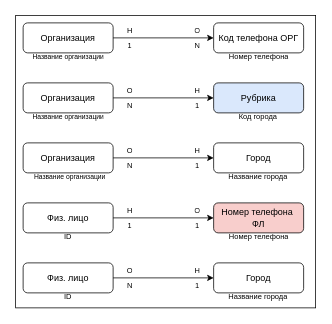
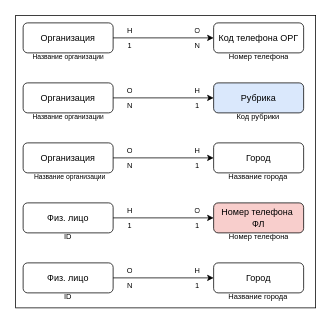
  <mxCell id="0" />
  <mxCell id="1" parent="0" />
  <mxCell id="2" value="" style="rounded=0;whiteSpace=wrap;html=1;" vertex="1" parent="1"><mxGeometry x="20" y="20" width="400" height="390" as="geometry" /></mxCell>
  <mxCell id="3" value="Организация" style="rounded=1;whiteSpace=wrap;html=1;fontSize=12;glass=0;strokeWidth=1;shadow=0;" parent="1" vertex="1"><mxGeometry x="30" y="30" width="120" height="40" as="geometry" /></mxCell>
  <mxCell id="4" value="Организация" style="rounded=1;whiteSpace=wrap;html=1;fontSize=12;glass=0;strokeWidth=1;shadow=0;" vertex="1" parent="1"><mxGeometry x="30" y="110" width="120" height="40" as="geometry" /></mxCell>
  <mxCell id="5" value="Организация" style="rounded=1;whiteSpace=wrap;html=1;fontSize=12;glass=0;strokeWidth=1;shadow=0;" vertex="1" parent="1"><mxGeometry x="30" y="190" width="120" height="40" as="geometry" /></mxCell>
  <mxCell id="6" value="Физ. лицо" style="rounded=1;whiteSpace=wrap;html=1;fontSize=12;glass=0;strokeWidth=1;shadow=0;" vertex="1" parent="1"><mxGeometry x="30" y="350" width="120" height="40" as="geometry" /></mxCell>
  <mxCell id="7" value="Физ. лицо" style="rounded=1;whiteSpace=wrap;html=1;fontSize=12;glass=0;strokeWidth=1;shadow=0;" vertex="1" parent="1"><mxGeometry x="30" y="270" width="120" height="40" as="geometry" /></mxCell>
  <mxCell id="8" value="Код телефона ОРГ" style="rounded=1;whiteSpace=wrap;html=1;fontSize=12;glass=0;strokeWidth=1;shadow=0;" vertex="1" parent="1"><mxGeometry x="284" y="30" width="120" height="40" as="geometry" /></mxCell>
  <mxCell id="9" value="Рубрика" style="rounded=1;whiteSpace=wrap;html=1;fontSize=12;glass=0;strokeWidth=1;shadow=0;fillColor=#dae8fc;" vertex="1" parent="1"><mxGeometry x="284" y="110" width="120" height="40" as="geometry" /></mxCell>
  <mxCell id="10" value="Город" style="rounded=1;whiteSpace=wrap;html=1;fontSize=12;glass=0;strokeWidth=1;shadow=0;" vertex="1" parent="1"><mxGeometry x="284" y="190" width="120" height="40" as="geometry" /></mxCell>
  <mxCell id="11" value="Номер телефона&amp;nbsp;&lt;div&gt;ФЛ&lt;/div&gt;" style="rounded=1;whiteSpace=wrap;html=1;fontSize=12;glass=0;strokeWidth=1;shadow=0;fillColor=#f8cecc;" vertex="1" parent="1"><mxGeometry x="284" y="270" width="120" height="40" as="geometry" /></mxCell>
  <mxCell id="12" value="Город" style="rounded=1;whiteSpace=wrap;html=1;fontSize=12;glass=0;strokeWidth=1;shadow=0;" vertex="1" parent="1"><mxGeometry x="284" y="350" width="120" height="40" as="geometry" /></mxCell>
  <mxCell id="13" value="" style="endArrow=classic;html=1;rounded=0;exitX=1;exitY=0.5;exitDx=0;exitDy=0;entryX=0;entryY=0.5;entryDx=0;entryDy=0;" edge="1" parent="1" source="3" target="8"><mxGeometry width="50" height="50" relative="1" as="geometry"><mxPoint x="170" y="240" as="sourcePoint" /><mxPoint x="220" y="190" as="targetPoint" /></mxGeometry></mxCell>
  <mxCell id="14" value="" style="endArrow=classic;html=1;rounded=0;exitX=1;exitY=0.5;exitDx=0;exitDy=0;entryX=0;entryY=0.5;entryDx=0;entryDy=0;" edge="1" parent="1" source="4" target="9"><mxGeometry width="50" height="50" relative="1" as="geometry"><mxPoint x="160" y="60" as="sourcePoint" /><mxPoint x="294" y="60" as="targetPoint" /></mxGeometry></mxCell>
  <mxCell id="15" value="" style="endArrow=classic;html=1;rounded=1;exitX=1;exitY=0.5;exitDx=0;exitDy=0;entryX=0;entryY=0.5;entryDx=0;entryDy=0;strokeWidth=1;curved=0;" edge="1" parent="1" source="5" target="10"><mxGeometry width="50" height="50" relative="1" as="geometry"><mxPoint x="170" y="70" as="sourcePoint" /><mxPoint x="304" y="70" as="targetPoint" /></mxGeometry></mxCell>
  <mxCell id="16" value="" style="endArrow=classic;html=1;rounded=0;exitX=1;exitY=0.5;exitDx=0;exitDy=0;entryX=0;entryY=0.5;entryDx=0;entryDy=0;" edge="1" parent="1" source="7" target="11"><mxGeometry width="50" height="50" relative="1" as="geometry"><mxPoint x="180" y="80" as="sourcePoint" /><mxPoint x="314" y="80" as="targetPoint" /></mxGeometry></mxCell>
  <mxCell id="17" value="" style="endArrow=classic;html=1;rounded=0;exitX=1;exitY=0.5;exitDx=0;exitDy=0;entryX=0;entryY=0.5;entryDx=0;entryDy=0;" edge="1" parent="1" source="6" target="12"><mxGeometry width="50" height="50" relative="1" as="geometry"><mxPoint x="190" y="90" as="sourcePoint" /><mxPoint x="324" y="90" as="targetPoint" /></mxGeometry></mxCell>
  <mxCell id="18" value="&lt;font style=&quot;font-size: 9px;&quot;&gt;Название организации&lt;/font&gt;" style="text;strokeColor=none;fillColor=none;align=center;verticalAlign=middle;spacingLeft=4;spacingRight=4;overflow=hidden;points=[[0,0.5],[1,0.5]];portConstraint=eastwest;rotatable=0;whiteSpace=wrap;html=1;" vertex="1" parent="1"><mxGeometry x="32.5" y="60" width="115" height="30" as="geometry" /></mxCell>
  <mxCell id="19" value="&lt;font style=&quot;font-size: 9px;&quot;&gt;Название организации&lt;/font&gt;" style="text;strokeColor=none;fillColor=none;align=center;verticalAlign=middle;spacingLeft=4;spacingRight=4;overflow=hidden;points=[[0,0.5],[1,0.5]];portConstraint=eastwest;rotatable=0;whiteSpace=wrap;html=1;" vertex="1" parent="1"><mxGeometry x="32.5" y="140" width="115" height="30" as="geometry" /></mxCell>
  <mxCell id="20" value="&lt;font style=&quot;font-size: 9px;&quot;&gt;Название организации&lt;/font&gt;" style="text;strokeColor=none;fillColor=none;align=center;verticalAlign=middle;spacingLeft=4;spacingRight=4;overflow=hidden;points=[[0,0.5],[1,0.5]];portConstraint=eastwest;rotatable=0;whiteSpace=wrap;html=1;" vertex="1" parent="1"><mxGeometry x="35" y="220" width="115" height="30" as="geometry" /></mxCell>
  <mxCell id="21" value="&lt;font size=&quot;1&quot;&gt;ID&lt;/font&gt;" style="text;strokeColor=none;fillColor=none;align=center;verticalAlign=middle;spacingLeft=4;spacingRight=4;overflow=hidden;points=[[0,0.5],[1,0.5]];portConstraint=eastwest;rotatable=0;whiteSpace=wrap;html=1;" vertex="1" parent="1"><mxGeometry x="71.25" y="300" width="37.5" height="30" as="geometry" /></mxCell>
  <mxCell id="22" value="&lt;font size=&quot;1&quot;&gt;ID&lt;/font&gt;" style="text;strokeColor=none;fillColor=none;align=center;verticalAlign=middle;spacingLeft=4;spacingRight=4;overflow=hidden;points=[[0,0.5],[1,0.5]];portConstraint=eastwest;rotatable=0;whiteSpace=wrap;html=1;" vertex="1" parent="1"><mxGeometry x="71.25" y="380" width="37.5" height="30" as="geometry" /></mxCell>
  <mxCell id="23" value="&lt;font size=&quot;1&quot;&gt;Номер телефона&lt;/font&gt;" style="text;strokeColor=none;fillColor=none;align=center;verticalAlign=middle;spacingLeft=4;spacingRight=4;overflow=hidden;points=[[0,0.5],[1,0.5]];portConstraint=eastwest;rotatable=0;whiteSpace=wrap;html=1;" vertex="1" parent="1"><mxGeometry x="294.62" y="60" width="98.75" height="30" as="geometry" /></mxCell>
- <mxCell id="24" value="&lt;font size=&quot;1&quot;&gt;Код города&lt;/font&gt;" style="text;strokeColor=none;fillColor=none;align=center;verticalAlign=middle;spacingLeft=4;spacingRight=4;overflow=hidden;points=[[0,0.5],[1,0.5]];portConstraint=eastwest;rotatable=0;whiteSpace=wrap;html=1;" vertex="1" parent="1"><mxGeometry x="306.31" y="140" width="75.38" height="30" as="geometry" /></mxCell>
+ <mxCell id="24" value="&lt;font size=&quot;1&quot;&gt;Код рубрики&lt;/font&gt;" style="text;strokeColor=none;fillColor=none;align=center;verticalAlign=middle;spacingLeft=4;spacingRight=4;overflow=hidden;points=[[0,0.5],[1,0.5]];portConstraint=eastwest;rotatable=0;whiteSpace=wrap;html=1;" vertex="1" parent="1"><mxGeometry x="306.31" y="140" width="75.38" height="30" as="geometry" /></mxCell>
  <mxCell id="25" value="&lt;font size=&quot;1&quot;&gt;Название города&lt;/font&gt;" style="text;strokeColor=none;fillColor=none;align=center;verticalAlign=middle;spacingLeft=4;spacingRight=4;overflow=hidden;points=[[0,0.5],[1,0.5]];portConstraint=eastwest;rotatable=0;whiteSpace=wrap;html=1;" vertex="1" parent="1"><mxGeometry x="296.31" y="220" width="95.38" height="30" as="geometry" /></mxCell>
  <mxCell id="26" value="&lt;font size=&quot;1&quot;&gt;Название города&lt;/font&gt;" style="text;strokeColor=none;fillColor=none;align=center;verticalAlign=middle;spacingLeft=4;spacingRight=4;overflow=hidden;points=[[0,0.5],[1,0.5]];portConstraint=eastwest;rotatable=0;whiteSpace=wrap;html=1;" vertex="1" parent="1"><mxGeometry x="296.3" y="380" width="95.38" height="30" as="geometry" /></mxCell>
  <mxCell id="27" value="&lt;font size=&quot;1&quot;&gt;О&lt;/font&gt;" style="text;strokeColor=none;fillColor=none;align=center;verticalAlign=middle;spacingLeft=4;spacingRight=4;overflow=hidden;points=[[0,0.5],[1,0.5]];portConstraint=eastwest;rotatable=0;whiteSpace=wrap;html=1;" vertex="1" parent="1"><mxGeometry x="160" y="190" width="25.38" height="20" as="geometry" /></mxCell>
  <mxCell id="28" value="&lt;font size=&quot;1&quot;&gt;Н&lt;/font&gt;" style="text;strokeColor=none;fillColor=none;align=center;verticalAlign=middle;spacingLeft=4;spacingRight=4;overflow=hidden;points=[[0,0.5],[1,0.5]];portConstraint=eastwest;rotatable=0;whiteSpace=wrap;html=1;" vertex="1" parent="1"><mxGeometry x="250" y="190" width="25.38" height="20" as="geometry" /></mxCell>
  <mxCell id="29" value="&lt;font size=&quot;1&quot;&gt;N&lt;/font&gt;" style="text;strokeColor=none;fillColor=none;align=center;verticalAlign=middle;spacingLeft=4;spacingRight=4;overflow=hidden;points=[[0,0.5],[1,0.5]];portConstraint=eastwest;rotatable=0;whiteSpace=wrap;html=1;" vertex="1" parent="1"><mxGeometry x="160" y="210" width="25.38" height="20" as="geometry" /></mxCell>
  <mxCell id="30" value="&lt;font size=&quot;1&quot;&gt;1&lt;/font&gt;" style="text;strokeColor=none;fillColor=none;align=center;verticalAlign=middle;spacingLeft=4;spacingRight=4;overflow=hidden;points=[[0,0.5],[1,0.5]];portConstraint=eastwest;rotatable=0;whiteSpace=wrap;html=1;" vertex="1" parent="1"><mxGeometry x="250" y="210" width="25.38" height="20" as="geometry" /></mxCell>
  <mxCell id="31" value="&lt;font size=&quot;1&quot;&gt;1&lt;/font&gt;" style="text;strokeColor=none;fillColor=none;align=center;verticalAlign=middle;spacingLeft=4;spacingRight=4;overflow=hidden;points=[[0,0.5],[1,0.5]];portConstraint=eastwest;rotatable=0;whiteSpace=wrap;html=1;" vertex="1" parent="1"><mxGeometry x="160" y="290" width="25.38" height="20" as="geometry" /></mxCell>
  <mxCell id="32" value="&lt;font size=&quot;1&quot;&gt;1&lt;/font&gt;" style="text;strokeColor=none;fillColor=none;align=center;verticalAlign=middle;spacingLeft=4;spacingRight=4;overflow=hidden;points=[[0,0.5],[1,0.5]];portConstraint=eastwest;rotatable=0;whiteSpace=wrap;html=1;" vertex="1" parent="1"><mxGeometry x="250" y="290" width="25.38" height="20" as="geometry" /></mxCell>
  <mxCell id="33" value="&lt;font size=&quot;1&quot;&gt;Н&lt;/font&gt;" style="text;strokeColor=none;fillColor=none;align=center;verticalAlign=middle;spacingLeft=4;spacingRight=4;overflow=hidden;points=[[0,0.5],[1,0.5]];portConstraint=eastwest;rotatable=0;whiteSpace=wrap;html=1;" vertex="1" parent="1"><mxGeometry x="160" y="270" width="25.38" height="20" as="geometry" /></mxCell>
  <mxCell id="34" value="&lt;font size=&quot;1&quot;&gt;О&lt;/font&gt;" style="text;strokeColor=none;fillColor=none;align=center;verticalAlign=middle;spacingLeft=4;spacingRight=4;overflow=hidden;points=[[0,0.5],[1,0.5]];portConstraint=eastwest;rotatable=0;whiteSpace=wrap;html=1;" vertex="1" parent="1"><mxGeometry x="250" y="270" width="25.38" height="20" as="geometry" /></mxCell>
  <mxCell id="35" value="&lt;font size=&quot;1&quot;&gt;N&lt;/font&gt;" style="text;strokeColor=none;fillColor=none;align=center;verticalAlign=middle;spacingLeft=4;spacingRight=4;overflow=hidden;points=[[0,0.5],[1,0.5]];portConstraint=eastwest;rotatable=0;whiteSpace=wrap;html=1;" vertex="1" parent="1"><mxGeometry x="160" y="370" width="25.38" height="20" as="geometry" /></mxCell>
  <mxCell id="36" value="&lt;font size=&quot;1&quot;&gt;1&lt;/font&gt;" style="text;strokeColor=none;fillColor=none;align=center;verticalAlign=middle;spacingLeft=4;spacingRight=4;overflow=hidden;points=[[0,0.5],[1,0.5]];portConstraint=eastwest;rotatable=0;whiteSpace=wrap;html=1;" vertex="1" parent="1"><mxGeometry x="250" y="370" width="25.38" height="20" as="geometry" /></mxCell>
  <mxCell id="37" value="&lt;font size=&quot;1&quot;&gt;О&lt;/font&gt;" style="text;strokeColor=none;fillColor=none;align=center;verticalAlign=middle;spacingLeft=4;spacingRight=4;overflow=hidden;points=[[0,0.5],[1,0.5]];portConstraint=eastwest;rotatable=0;whiteSpace=wrap;html=1;" vertex="1" parent="1"><mxGeometry x="160" y="350" width="25.38" height="20" as="geometry" /></mxCell>
  <mxCell id="38" value="&lt;font size=&quot;1&quot;&gt;Н&lt;/font&gt;" style="text;strokeColor=none;fillColor=none;align=center;verticalAlign=middle;spacingLeft=4;spacingRight=4;overflow=hidden;points=[[0,0.5],[1,0.5]];portConstraint=eastwest;rotatable=0;whiteSpace=wrap;html=1;" vertex="1" parent="1"><mxGeometry x="250" y="350" width="25.38" height="20" as="geometry" /></mxCell>
  <mxCell id="39" value="&lt;font size=&quot;1&quot;&gt;N&lt;/font&gt;" style="text;strokeColor=none;fillColor=none;align=center;verticalAlign=middle;spacingLeft=4;spacingRight=4;overflow=hidden;points=[[0,0.5],[1,0.5]];portConstraint=eastwest;rotatable=0;whiteSpace=wrap;html=1;" vertex="1" parent="1"><mxGeometry x="160" y="130" width="25.38" height="20" as="geometry" /></mxCell>
  <mxCell id="40" value="&lt;font size=&quot;1&quot;&gt;1&lt;/font&gt;" style="text;strokeColor=none;fillColor=none;align=center;verticalAlign=middle;spacingLeft=4;spacingRight=4;overflow=hidden;points=[[0,0.5],[1,0.5]];portConstraint=eastwest;rotatable=0;whiteSpace=wrap;html=1;" vertex="1" parent="1"><mxGeometry x="250" y="130" width="25.38" height="20" as="geometry" /></mxCell>
  <mxCell id="41" value="&lt;font size=&quot;1&quot;&gt;О&lt;/font&gt;" style="text;strokeColor=none;fillColor=none;align=center;verticalAlign=middle;spacingLeft=4;spacingRight=4;overflow=hidden;points=[[0,0.5],[1,0.5]];portConstraint=eastwest;rotatable=0;whiteSpace=wrap;html=1;" vertex="1" parent="1"><mxGeometry x="160" y="110" width="25.38" height="20" as="geometry" /></mxCell>
  <mxCell id="42" value="&lt;font size=&quot;1&quot;&gt;Н&lt;/font&gt;" style="text;strokeColor=none;fillColor=none;align=center;verticalAlign=middle;spacingLeft=4;spacingRight=4;overflow=hidden;points=[[0,0.5],[1,0.5]];portConstraint=eastwest;rotatable=0;whiteSpace=wrap;html=1;" vertex="1" parent="1"><mxGeometry x="250" y="110" width="25.38" height="20" as="geometry" /></mxCell>
  <mxCell id="43" value="&lt;font size=&quot;1&quot;&gt;1&lt;/font&gt;" style="text;strokeColor=none;fillColor=none;align=center;verticalAlign=middle;spacingLeft=4;spacingRight=4;overflow=hidden;points=[[0,0.5],[1,0.5]];portConstraint=eastwest;rotatable=0;whiteSpace=wrap;html=1;" vertex="1" parent="1"><mxGeometry x="160" y="50" width="25.38" height="20" as="geometry" /></mxCell>
  <mxCell id="44" value="&lt;font size=&quot;1&quot;&gt;N&lt;/font&gt;" style="text;strokeColor=none;fillColor=none;align=center;verticalAlign=middle;spacingLeft=4;spacingRight=4;overflow=hidden;points=[[0,0.5],[1,0.5]];portConstraint=eastwest;rotatable=0;whiteSpace=wrap;html=1;" vertex="1" parent="1"><mxGeometry x="250" y="50" width="25.38" height="20" as="geometry" /></mxCell>
  <mxCell id="45" value="&lt;font size=&quot;1&quot;&gt;Н&lt;/font&gt;" style="text;strokeColor=none;fillColor=none;align=center;verticalAlign=middle;spacingLeft=4;spacingRight=4;overflow=hidden;points=[[0,0.5],[1,0.5]];portConstraint=eastwest;rotatable=0;whiteSpace=wrap;html=1;" vertex="1" parent="1"><mxGeometry x="160" y="30" width="25.38" height="20" as="geometry" /></mxCell>
  <mxCell id="46" value="&lt;font size=&quot;1&quot;&gt;О&lt;/font&gt;" style="text;strokeColor=none;fillColor=none;align=center;verticalAlign=middle;spacingLeft=4;spacingRight=4;overflow=hidden;points=[[0,0.5],[1,0.5]];portConstraint=eastwest;rotatable=0;whiteSpace=wrap;html=1;" vertex="1" parent="1"><mxGeometry x="250" y="30" width="25.38" height="20" as="geometry" /></mxCell>
  <mxCell id="47" value="&lt;font size=&quot;1&quot;&gt;Номер телефона&lt;/font&gt;" style="text;strokeColor=none;fillColor=none;align=center;verticalAlign=middle;spacingLeft=4;spacingRight=4;overflow=hidden;points=[[0,0.5],[1,0.5]];portConstraint=eastwest;rotatable=0;whiteSpace=wrap;html=1;" vertex="1" parent="1"><mxGeometry x="294.63" y="300" width="98.75" height="30" as="geometry" /></mxCell>
